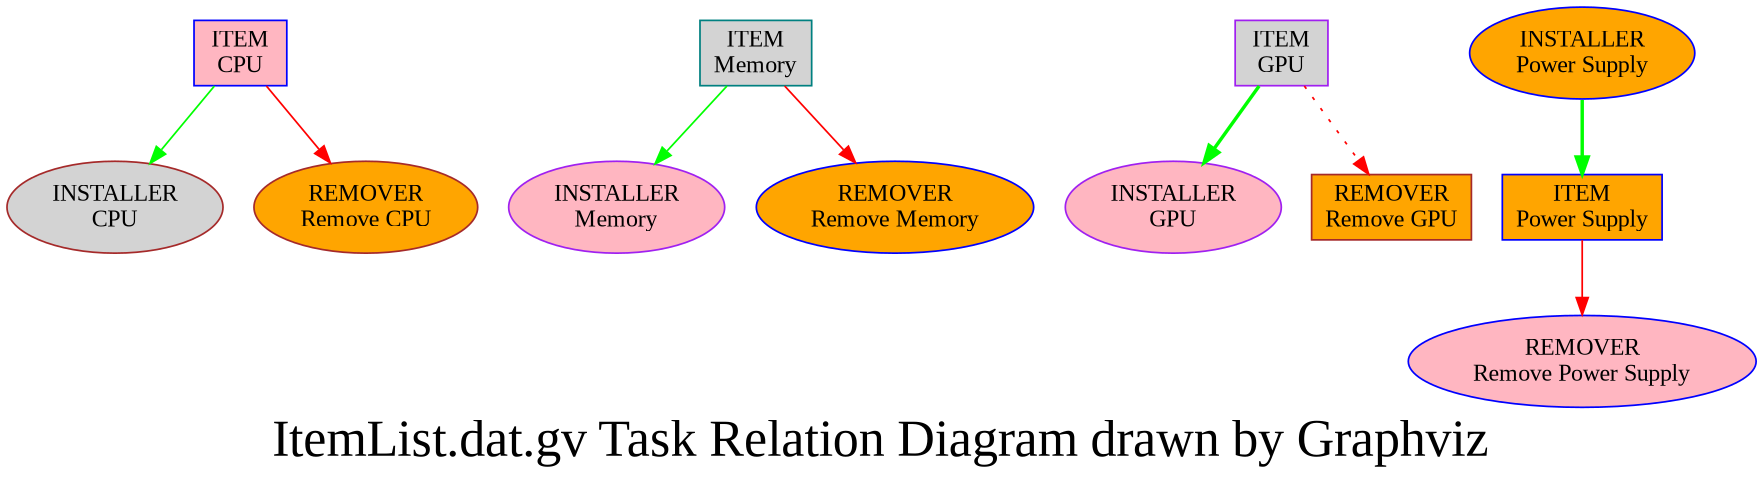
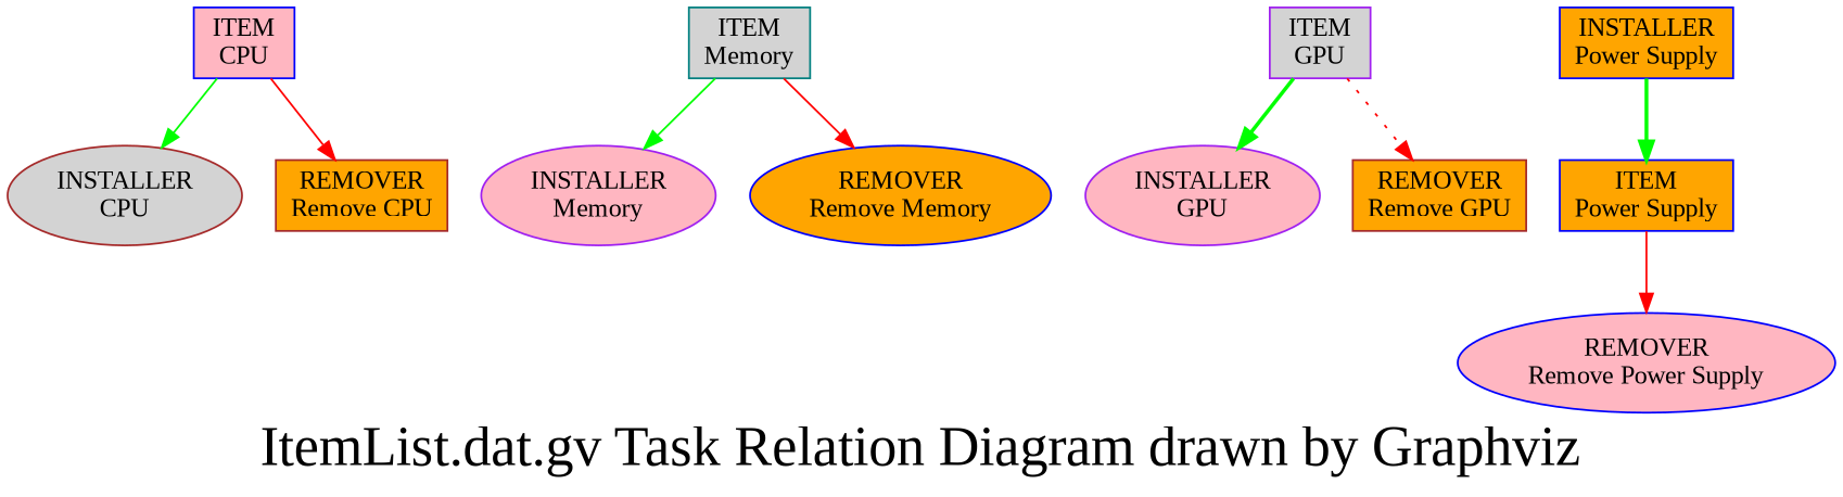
  digraph {
    fontname="Liberation Serif"
    fontsize=30
    label="ItemList.dat.gv Task Relation Diagram drawn by Graphviz"
    node [color=blue fillcolor=orange fontname="Liberation Serif" style=filled]
    edge [color=green fontname="Liberation Serif" style=solid]
    "ITEM\nCPU" [fillcolor=lightpink shape=box]
    "INSTALLER\nCPU" [color=brown fillcolor=lightgrey]
-   "REMOVER\nRemove CPU" [color=brown]
+   "REMOVER\nRemove CPU" [color=brown shape=box]
    "ITEM\nMemory" [color=teal fillcolor=lightgrey shape=box]
    "INSTALLER\nMemory" [color=purple fillcolor=lightpink]
    "REMOVER\nRemove Memory"
    "ITEM\nGPU" [color=purple fillcolor=lightgrey shape=box]
    "INSTALLER\nGPU" [color=purple fillcolor=lightpink]
    "REMOVER\nRemove GPU" [color=brown shape=box]
    "ITEM\nPower Supply" [shape=box]
    "REMOVER\nRemove Power Supply" [fillcolor=lightpink]
-   "INSTALLER\nPower Supply"
+   "INSTALLER\nPower Supply" [shape=box]
    "ITEM\nCPU" -> "INSTALLER\nCPU"
    "ITEM\nCPU" -> "REMOVER\nRemove CPU" [color=red]
    "ITEM\nMemory" -> "INSTALLER\nMemory"
    "ITEM\nMemory" -> "REMOVER\nRemove Memory" [color=red]
    "ITEM\nGPU" -> "INSTALLER\nGPU" [style=bold]
    "ITEM\nGPU" -> "REMOVER\nRemove GPU" [color=red style=dotted]
    "ITEM\nPower Supply" -> "REMOVER\nRemove Power Supply" [color=red]
    "INSTALLER\nPower Supply" -> "ITEM\nPower Supply" [style=bold]
  }
